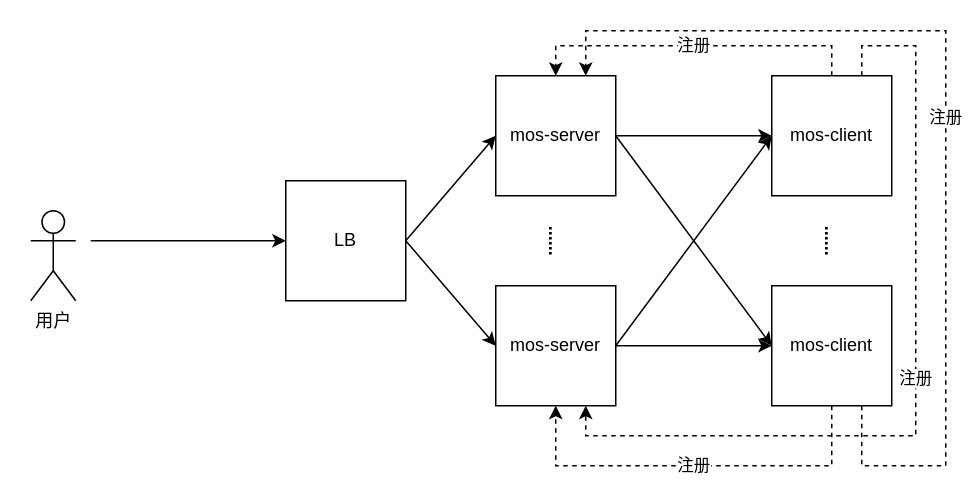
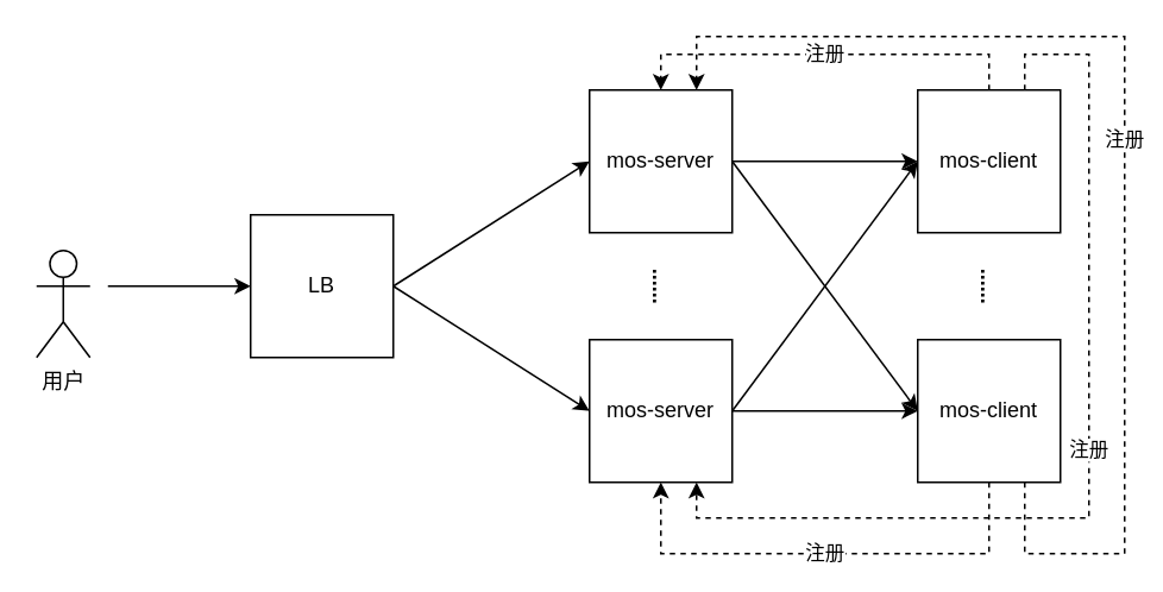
  <mxCell id="0" />
  <mxCell id="1" parent="0" />
  <mxCell id="2" value="mos-server" style="whiteSpace=wrap;html=1;aspect=fixed;" vertex="1" parent="1"><mxGeometry x="330" y="50" width="80" height="80" as="geometry" /></mxCell>
  <mxCell id="3" value="注册" style="edgeStyle=orthogonalEdgeStyle;rounded=0;orthogonalLoop=1;jettySize=auto;html=1;exitX=0.5;exitY=0;exitDx=0;exitDy=0;entryX=0.5;entryY=0;entryDx=0;entryDy=0;dashed=1;" edge="1" parent="1" source="5" target="2"><mxGeometry relative="1" as="geometry" /></mxCell>
  <mxCell id="4" value="注册" style="edgeStyle=orthogonalEdgeStyle;rounded=0;orthogonalLoop=1;jettySize=auto;html=1;exitX=0.75;exitY=0;exitDx=0;exitDy=0;entryX=0.75;entryY=1;entryDx=0;entryDy=0;dashed=1;" edge="1" parent="1" source="5" target="9"><mxGeometry relative="1" as="geometry"><Array as="points"><mxPoint x="574" y="30" /><mxPoint x="610" y="30" /><mxPoint x="610" y="290" /><mxPoint x="390" y="290" /></Array></mxGeometry></mxCell>
  <mxCell id="5" value="mos-client" style="whiteSpace=wrap;html=1;aspect=fixed;" vertex="1" parent="1"><mxGeometry x="514" y="50" width="80" height="80" as="geometry" /></mxCell>
  <mxCell id="6" value="注册" style="edgeStyle=orthogonalEdgeStyle;rounded=0;orthogonalLoop=1;jettySize=auto;html=1;exitX=0.5;exitY=1;exitDx=0;exitDy=0;entryX=0.5;entryY=1;entryDx=0;entryDy=0;dashed=1;" edge="1" parent="1" source="8" target="9"><mxGeometry relative="1" as="geometry"><Array as="points"><mxPoint x="554" y="310" /><mxPoint x="370" y="310" /></Array></mxGeometry></mxCell>
  <mxCell id="7" value="注册" style="edgeStyle=orthogonalEdgeStyle;rounded=0;orthogonalLoop=1;jettySize=auto;html=1;exitX=0.75;exitY=1;exitDx=0;exitDy=0;entryX=0.75;entryY=0;entryDx=0;entryDy=0;dashed=1;" edge="1" parent="1" source="8" target="2"><mxGeometry relative="1" as="geometry"><Array as="points"><mxPoint x="574" y="310" /><mxPoint x="630" y="310" /><mxPoint x="630" y="20" /><mxPoint x="390" y="20" /></Array></mxGeometry></mxCell>
  <mxCell id="8" value="mos-client" style="whiteSpace=wrap;html=1;aspect=fixed;" vertex="1" parent="1"><mxGeometry x="514" y="190" width="80" height="80" as="geometry" /></mxCell>
  <mxCell id="9" value="mos-server" style="whiteSpace=wrap;html=1;aspect=fixed;" vertex="1" parent="1"><mxGeometry x="330" y="190" width="80" height="80" as="geometry" /></mxCell>
  <mxCell id="10" value="" style="endArrow=classic;html=1;exitX=1;exitY=0.5;exitDx=0;exitDy=0;entryX=0;entryY=0.5;entryDx=0;entryDy=0;" edge="1" parent="1" source="2" target="5"><mxGeometry width="50" height="50" relative="1" as="geometry"><mxPoint x="420" y="110" as="sourcePoint" /><mxPoint x="524" y="60" as="targetPoint" /></mxGeometry></mxCell>
  <mxCell id="11" value="" style="endArrow=classic;html=1;exitX=1;exitY=0.5;exitDx=0;exitDy=0;entryX=0;entryY=0.5;entryDx=0;entryDy=0;" edge="1" parent="1" source="2" target="8"><mxGeometry width="50" height="50" relative="1" as="geometry"><mxPoint x="420" y="110" as="sourcePoint" /><mxPoint x="524" y="180" as="targetPoint" /></mxGeometry></mxCell>
  <mxCell id="12" value="" style="endArrow=classic;html=1;exitX=1;exitY=0.5;exitDx=0;exitDy=0;entryX=0;entryY=0.5;entryDx=0;entryDy=0;" edge="1" parent="1" source="9" target="5"><mxGeometry width="50" height="50" relative="1" as="geometry"><mxPoint x="420" y="230" as="sourcePoint" /><mxPoint x="524" y="60" as="targetPoint" /></mxGeometry></mxCell>
  <mxCell id="13" value="" style="endArrow=classic;html=1;exitX=1;exitY=0.5;exitDx=0;exitDy=0;entryX=0;entryY=0.5;entryDx=0;entryDy=0;" edge="1" parent="1" source="9" target="8"><mxGeometry width="50" height="50" relative="1" as="geometry"><mxPoint x="420" y="230" as="sourcePoint" /><mxPoint x="524" y="180" as="targetPoint" /></mxGeometry></mxCell>
  <mxCell id="14" value="......" style="text;html=1;align=center;verticalAlign=middle;resizable=0;points=[];autosize=1;rotation=90;fontStyle=1" vertex="1" parent="1"><mxGeometry x="350" y="150" width="40" height="20" as="geometry" /></mxCell>
  <mxCell id="15" value="......" style="text;html=1;align=center;verticalAlign=middle;resizable=0;points=[];autosize=1;rotation=90;fontStyle=1" vertex="1" parent="1"><mxGeometry x="534" y="150" width="40" height="20" as="geometry" /></mxCell>
- <mxCell id="16" value="LB" style="whiteSpace=wrap;html=1;aspect=fixed;" vertex="1" parent="1"><mxGeometry x="190" y="120" width="80" height="80" as="geometry" /></mxCell>
+ <mxCell id="16" value="LB" style="whiteSpace=wrap;html=1;aspect=fixed;" vertex="1" parent="1"><mxGeometry x="140" y="120" width="80" height="80" as="geometry" /></mxCell>
  <mxCell id="17" value="" style="endArrow=classic;html=1;exitX=1;exitY=0.5;exitDx=0;exitDy=0;entryX=0;entryY=0.5;entryDx=0;entryDy=0;" edge="1" parent="1" source="16" target="2"><mxGeometry width="50" height="50" relative="1" as="geometry"><mxPoint x="260" y="170" as="sourcePoint" /><mxPoint x="310" y="120" as="targetPoint" /></mxGeometry></mxCell>
  <mxCell id="18" value="" style="endArrow=classic;html=1;exitX=1;exitY=0.5;exitDx=0;exitDy=0;entryX=0;entryY=0.5;entryDx=0;entryDy=0;" edge="1" parent="1" source="16" target="9"><mxGeometry width="50" height="50" relative="1" as="geometry"><mxPoint x="210" y="170" as="sourcePoint" /><mxPoint x="340" y="100" as="targetPoint" /></mxGeometry></mxCell>
  <mxCell id="19" value="用户" style="shape=umlActor;verticalLabelPosition=bottom;verticalAlign=top;html=1;outlineConnect=0;" vertex="1" parent="1"><mxGeometry x="20" y="140" width="30" height="60" as="geometry" /></mxCell>
  <mxCell id="20" value="" style="endArrow=classic;html=1;entryX=0;entryY=0.5;entryDx=0;entryDy=0;" edge="1" parent="1" target="16"><mxGeometry width="50" height="50" relative="1" as="geometry"><mxPoint x="60" y="160" as="sourcePoint" /><mxPoint x="140" y="190" as="targetPoint" /></mxGeometry></mxCell>
